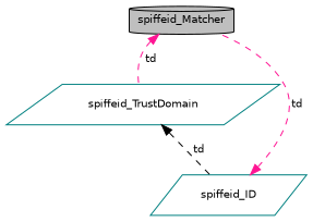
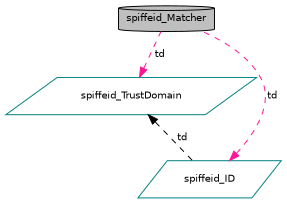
  digraph {
    node [color=teal fillcolor=white fontname=Helvetica fontsize=10 shape=parallelogram style=filled]
    edge [color=deeppink dir=back fontname=Helvetica fontsize=10 labelfontname=Helvetica labelfontsize=10 style=dashed]
    n1 [color=black fillcolor=grey75 fontcolor=black height=0.2 label=spiffeid_Matcher shape=cylinder width=0.4]
    n2 [height=0.2 label=spiffeid_TrustDomain width=0.4]
    n3 [height=0.2 label=spiffeid_ID width=0.4]
-   n1 -> n2 [label=" td"]
+   n2 -> n1 [label=" td"]
    n2 -> n3 [color=black label=" td"]
    n3 -> n1 [label=" td"]
  }
